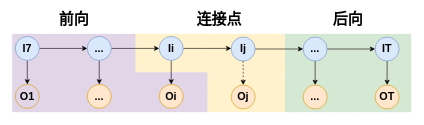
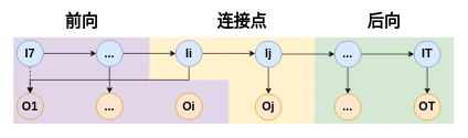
  <mxCell id="0" />
  <mxCell id="1" parent="0" />
  <mxCell id="2" value="" style="rounded=0;whiteSpace=wrap;html=1;fillColor=#FFF2CC;strokeColor=#FFF2CC;dashed=1;dashPattern=1 1;" vertex="1" parent="1"><mxGeometry x="345" y="120" width="130" height="66" as="geometry" /></mxCell>
  <mxCell id="3" value="" style="rounded=0;whiteSpace=wrap;html=1;fillColor=#FFF2CC;strokeColor=#FFF2CC;dashed=1;dashPattern=1 1;" vertex="1" parent="1"><mxGeometry x="345" y="56" width="130" height="64" as="geometry" /></mxCell>
  <mxCell id="4" value="" style="rounded=0;whiteSpace=wrap;html=1;fillColor=#FFF2CC;strokeColor=#FFF2CC;dashed=1;dashPattern=1 1;" parent="1" vertex="1"><mxGeometry x="225" y="56" width="120" height="64" as="geometry" /></mxCell>
  <mxCell id="5" value="" style="rounded=0;whiteSpace=wrap;html=1;fillColor=#E1D5E7;strokeColor=#E1D5E7;dashed=1;dashPattern=1 1;" parent="1" vertex="1"><mxGeometry x="225" y="120" width="120" height="66" as="geometry" /></mxCell>
  <mxCell id="6" value="" style="rounded=0;whiteSpace=wrap;html=1;fillColor=#d5e8d4;strokeColor=#D5E8D4;dashed=1;dashPattern=1 1;" parent="1" vertex="1"><mxGeometry x="475" y="56" width="210" height="130" as="geometry" /></mxCell>
  <mxCell id="7" value="" style="rounded=0;whiteSpace=wrap;html=1;fillColor=#E1D5E7;strokeColor=#E1D5E7;dashed=1;dashPattern=1 1;" parent="1" vertex="1"><mxGeometry x="20" y="56" width="205" height="130" as="geometry" /></mxCell>
  <mxCell id="8" style="edgeStyle=orthogonalEdgeStyle;rounded=0;orthogonalLoop=1;jettySize=auto;html=1;exitX=1;exitY=0.5;exitDx=0;exitDy=0;" parent="1" source="10" target="13" edge="1"><mxGeometry relative="1" as="geometry" /></mxCell>
- <mxCell id="9" style="edgeStyle=orthogonalEdgeStyle;rounded=0;orthogonalLoop=1;jettySize=auto;html=1;exitX=0.5;exitY=1;exitDx=0;exitDy=0;" parent="1" source="10" target="20" edge="1"><mxGeometry relative="1" as="geometry" /></mxCell>
+ <mxCell id="9" style="edgeStyle=orthogonalEdgeStyle;rounded=0;orthogonalLoop=1;jettySize=auto;html=1;exitX=0.5;exitY=1;exitDx=0;exitDy=0;dashed=1;" parent="1" source="10" target="20" edge="1"><mxGeometry relative="1" as="geometry" /></mxCell>
  <mxCell id="10" value="&lt;b&gt;&lt;font style=&quot;font-size: 18px&quot;&gt;I7&lt;/font&gt;&lt;/b&gt;" style="ellipse;whiteSpace=wrap;html=1;aspect=fixed;fillColor=#dae8fc;strokeColor=#6c8ebf;" parent="1" vertex="1"><mxGeometry x="25" y="60" width="40" height="40" as="geometry" /></mxCell>
  <mxCell id="11" style="edgeStyle=orthogonalEdgeStyle;rounded=0;orthogonalLoop=1;jettySize=auto;html=1;exitX=1;exitY=0.5;exitDx=0;exitDy=0;entryX=0;entryY=0.5;entryDx=0;entryDy=0;" parent="1" source="13" target="16" edge="1"><mxGeometry relative="1" as="geometry" /></mxCell>
  <mxCell id="12" style="edgeStyle=orthogonalEdgeStyle;rounded=0;orthogonalLoop=1;jettySize=auto;html=1;exitX=0.5;exitY=1;exitDx=0;exitDy=0;entryX=0.5;entryY=0;entryDx=0;entryDy=0;" parent="1" source="13" target="21" edge="1"><mxGeometry relative="1" as="geometry" /></mxCell>
  <mxCell id="13" value="&lt;b&gt;&lt;font style=&quot;font-size: 18px&quot;&gt;...&lt;/font&gt;&lt;/b&gt;" style="ellipse;whiteSpace=wrap;html=1;aspect=fixed;fillColor=#dae8fc;strokeColor=#6c8ebf;" parent="1" vertex="1"><mxGeometry x="145" y="60" width="40" height="40" as="geometry" /></mxCell>
  <mxCell id="14" style="edgeStyle=orthogonalEdgeStyle;rounded=0;orthogonalLoop=1;jettySize=auto;html=1;exitX=1;exitY=0.5;exitDx=0;exitDy=0;entryX=0;entryY=0.5;entryDx=0;entryDy=0;" parent="1" source="16" edge="1"><mxGeometry relative="1" as="geometry"><mxPoint x="385" y="80" as="targetPoint" /></mxGeometry></mxCell>
- <mxCell id="15" style="edgeStyle=orthogonalEdgeStyle;rounded=0;orthogonalLoop=1;jettySize=auto;html=1;exitX=0.5;exitY=1;exitDx=0;exitDy=0;" parent="1" source="16" target="22" edge="1"><mxGeometry relative="1" as="geometry" /></mxCell>
+ <mxCell id="15" style="edgeStyle=orthogonalEdgeStyle;rounded=0;orthogonalLoop=1;jettySize=auto;html=1;exitX=0.5;exitY=1;exitDx=0;exitDy=0;" parent="1" source="16" target="20" edge="1"><mxGeometry relative="1" as="geometry" /></mxCell>
  <mxCell id="16" value="&lt;b&gt;&lt;font style=&quot;font-size: 18px&quot;&gt;Ii&lt;/font&gt;&lt;/b&gt;" style="ellipse;whiteSpace=wrap;html=1;aspect=fixed;fillColor=#dae8fc;strokeColor=#6c8ebf;" parent="1" vertex="1"><mxGeometry x="265" y="60" width="40" height="40" as="geometry" /></mxCell>
  <mxCell id="17" style="edgeStyle=orthogonalEdgeStyle;rounded=0;orthogonalLoop=1;jettySize=auto;html=1;exitX=0.5;exitY=1;exitDx=0;exitDy=0;entryX=0.5;entryY=0;entryDx=0;entryDy=0;" parent="1" source="19" target="23" edge="1"><mxGeometry relative="1" as="geometry" /></mxCell>
  <mxCell id="18" style="edgeStyle=orthogonalEdgeStyle;rounded=0;orthogonalLoop=1;jettySize=auto;html=1;exitX=1;exitY=0.5;exitDx=0;exitDy=0;entryX=0;entryY=0.5;entryDx=0;entryDy=0;" parent="1" source="19" target="25" edge="1"><mxGeometry relative="1" as="geometry" /></mxCell>
  <mxCell id="19" value="&lt;b&gt;&lt;font style=&quot;font-size: 18px&quot;&gt;...&lt;/font&gt;&lt;/b&gt;" style="ellipse;whiteSpace=wrap;html=1;aspect=fixed;fillColor=#dae8fc;strokeColor=#6c8ebf;" parent="1" vertex="1"><mxGeometry x="505" y="61" width="40" height="40" as="geometry" /></mxCell>
  <mxCell id="20" value="&lt;b&gt;&lt;font style=&quot;font-size: 18px&quot;&gt;O1&lt;/font&gt;&lt;/b&gt;" style="ellipse;whiteSpace=wrap;html=1;aspect=fixed;fillColor=#e1d5e7;strokeColor=#d79b00;" parent="1" vertex="1"><mxGeometry x="25" y="140" width="40" height="40" as="geometry" /></mxCell>
  <mxCell id="21" value="&lt;span style=&quot;font-size: 18px&quot;&gt;&lt;b&gt;...&lt;/b&gt;&lt;/span&gt;" style="ellipse;whiteSpace=wrap;html=1;aspect=fixed;fillColor=#ffe6cc;strokeColor=#d79b00;" parent="1" vertex="1"><mxGeometry x="145" y="140" width="40" height="40" as="geometry" /></mxCell>
  <mxCell id="22" value="&lt;span style=&quot;font-size: 18px&quot;&gt;&lt;b&gt;Oi&lt;/b&gt;&lt;/span&gt;" style="ellipse;whiteSpace=wrap;html=1;aspect=fixed;fillColor=#ffe6cc;strokeColor=#d79b00;" parent="1" vertex="1"><mxGeometry x="265" y="140" width="40" height="40" as="geometry" /></mxCell>
  <mxCell id="23" value="&lt;b&gt;&lt;font style=&quot;font-size: 18px&quot;&gt;...&lt;/font&gt;&lt;/b&gt;" style="ellipse;whiteSpace=wrap;html=1;aspect=fixed;fillColor=#ffe6cc;strokeColor=#d79b00;" parent="1" vertex="1"><mxGeometry x="505" y="141" width="40" height="40" as="geometry" /></mxCell>
  <mxCell id="24" style="edgeStyle=orthogonalEdgeStyle;rounded=0;orthogonalLoop=1;jettySize=auto;html=1;exitX=0.5;exitY=1;exitDx=0;exitDy=0;entryX=0.5;entryY=0;entryDx=0;entryDy=0;" parent="1" source="25" target="26" edge="1"><mxGeometry relative="1" as="geometry" /></mxCell>
  <mxCell id="25" value="&lt;b&gt;&lt;font style=&quot;font-size: 18px&quot;&gt;IT&lt;/font&gt;&lt;/b&gt;" style="ellipse;whiteSpace=wrap;html=1;aspect=fixed;fillColor=#dae8fc;strokeColor=#6c8ebf;" parent="1" vertex="1"><mxGeometry x="625" y="61" width="40" height="40" as="geometry" /></mxCell>
  <mxCell id="26" value="&lt;span style=&quot;font-size: 18px&quot;&gt;&lt;b&gt;OT&lt;/b&gt;&lt;/span&gt;" style="ellipse;whiteSpace=wrap;html=1;aspect=fixed;fillColor=#ffe6cc;strokeColor=#d79b00;" parent="1" vertex="1"><mxGeometry x="625" y="141" width="40" height="40" as="geometry" /></mxCell>
  <mxCell id="27" value="前向" style="text;html=1;strokeColor=none;fillColor=none;align=center;verticalAlign=middle;whiteSpace=wrap;rounded=0;dashed=1;strokeWidth=6;fontSize=25;fontStyle=1" parent="1" vertex="1"><mxGeometry x="92.5" y="20" width="60" height="20" as="geometry" /></mxCell>
  <mxCell id="28" value="后向" style="text;html=1;strokeColor=none;fillColor=none;align=center;verticalAlign=middle;whiteSpace=wrap;rounded=0;dashed=1;dashPattern=1 1;fontSize=25;fontStyle=1" parent="1" vertex="1"><mxGeometry x="545" y="20" width="70" height="20" as="geometry" /></mxCell>
  <mxCell id="29" value="连接点" style="text;html=1;strokeColor=none;fillColor=none;align=center;verticalAlign=middle;whiteSpace=wrap;rounded=0;dashed=1;dashPattern=1 1;fontSize=25;fontStyle=1" parent="1" vertex="1"><mxGeometry x="315" y="20" width="100" height="20" as="geometry" /></mxCell>
- <mxCell id="30" style="edgeStyle=orthogonalEdgeStyle;rounded=0;orthogonalLoop=1;jettySize=auto;html=1;exitX=0.5;exitY=1;exitDx=0;exitDy=0;entryX=0.5;entryY=0;entryDx=0;entryDy=0;dashed=1;" edge="1" parent="1" source="32" target="33"><mxGeometry relative="1" as="geometry" /></mxCell>
+ <mxCell id="30" style="edgeStyle=orthogonalEdgeStyle;rounded=0;orthogonalLoop=1;jettySize=auto;html=1;exitX=0.5;exitY=1;exitDx=0;exitDy=0;entryX=0.5;entryY=0;entryDx=0;entryDy=0;" edge="1" parent="1" source="32" target="33"><mxGeometry relative="1" as="geometry" /></mxCell>
  <mxCell id="31" style="edgeStyle=orthogonalEdgeStyle;rounded=0;orthogonalLoop=1;jettySize=auto;html=1;exitX=1;exitY=0.5;exitDx=0;exitDy=0;entryX=0;entryY=0.5;entryDx=0;entryDy=0;" edge="1" parent="1" source="32" target="19"><mxGeometry relative="1" as="geometry" /></mxCell>
  <mxCell id="32" value="&lt;span style=&quot;font-size: 18px&quot;&gt;&lt;b&gt;Ij&lt;/b&gt;&lt;/span&gt;" style="ellipse;whiteSpace=wrap;html=1;aspect=fixed;fillColor=#dae8fc;strokeColor=#6c8ebf;" vertex="1" parent="1"><mxGeometry x="385" y="61" width="40" height="40" as="geometry" /></mxCell>
  <mxCell id="33" value="&lt;span style=&quot;font-size: 18px&quot;&gt;&lt;b&gt;Oj&lt;/b&gt;&lt;/span&gt;" style="ellipse;whiteSpace=wrap;html=1;aspect=fixed;fillColor=#ffe6cc;strokeColor=#d79b00;" vertex="1" parent="1"><mxGeometry x="385" y="141" width="40" height="40" as="geometry" /></mxCell>
